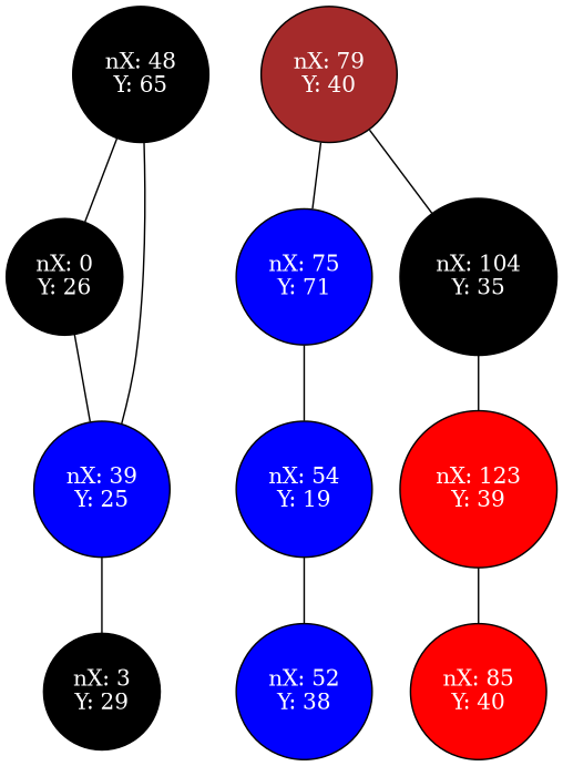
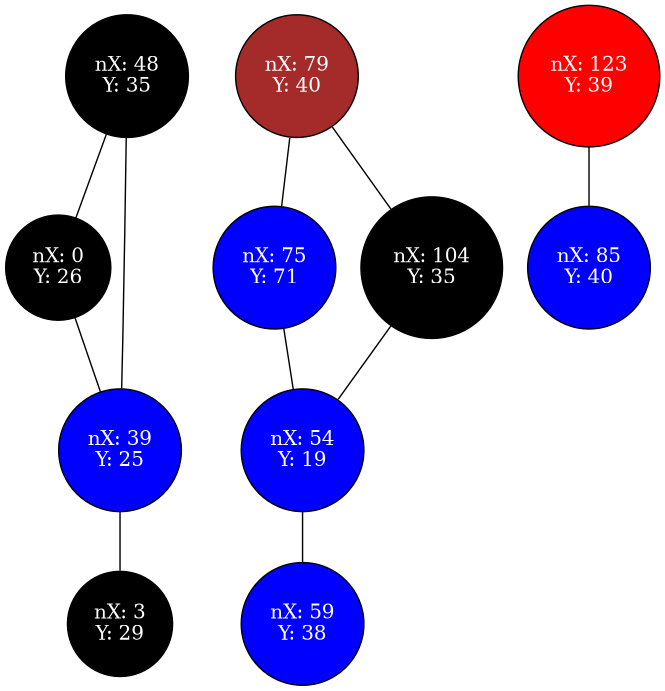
  graph {
    rankdir=TB
    node [color=black fillcolor=black fontcolor=white shape=circle style=filled]
-   n1 [label="nX: 48\nY: 65"]
+   n1 [label="nX: 48\nY: 35"]
    n2 [label="nX: 0\nY: 26"]
    n3 [fillcolor=blue label="nX: 39\nY: 25"]
    n4 [fillcolor=brown label="nX: 79\nY: 40"]
    n5 [fillcolor=blue label="nX: 75\nY: 71"]
    n6 [label="nX: 104\nY: 35"]
    n7 [label="nX: 3\nY: 29"]
    n8 [fillcolor=blue label="nX: 54\nY: 19"]
    n9 [fillcolor=Red label="nX: 123\nY: 39"]
-   n10 [fillcolor=blue label="nX: 52\nY: 38"]
-   n11 [fillcolor=Red label="nX: 85\nY: 40"]
+   n10 [fillcolor=blue label="nX: 59\nY: 38"]
+   n11 [fillcolor=blue label="nX: 85\nY: 40"]
    n1 -- n2
    n1 -- n3
    n2 -- n3
    n3 -- n7
    n4 -- n5
    n4 -- n6
    n5 -- n8
-   n6 -- n9
+   n6 -- n8
    n8 -- n10
    n9 -- n11
  }
